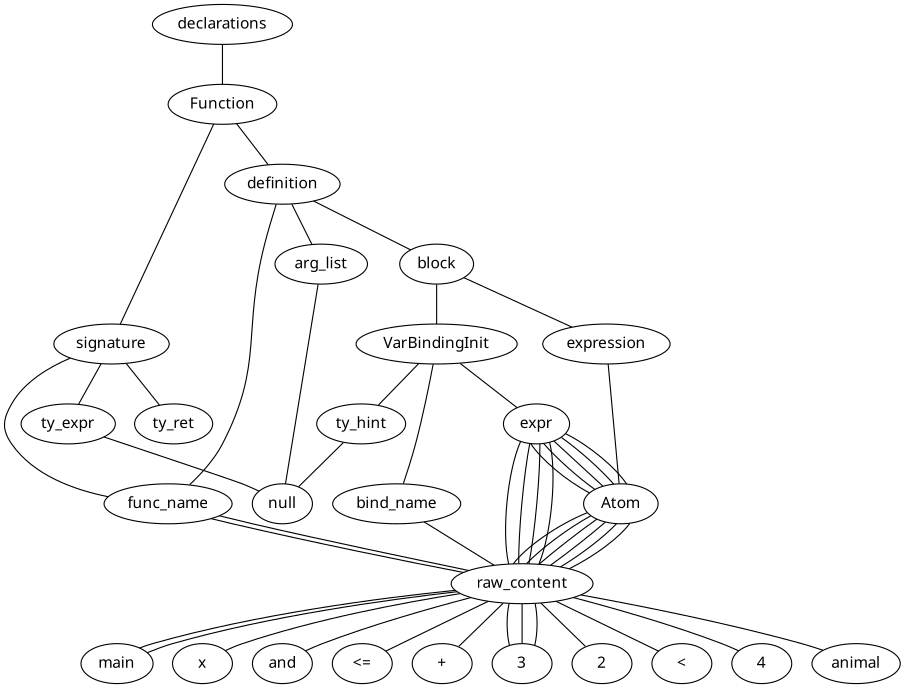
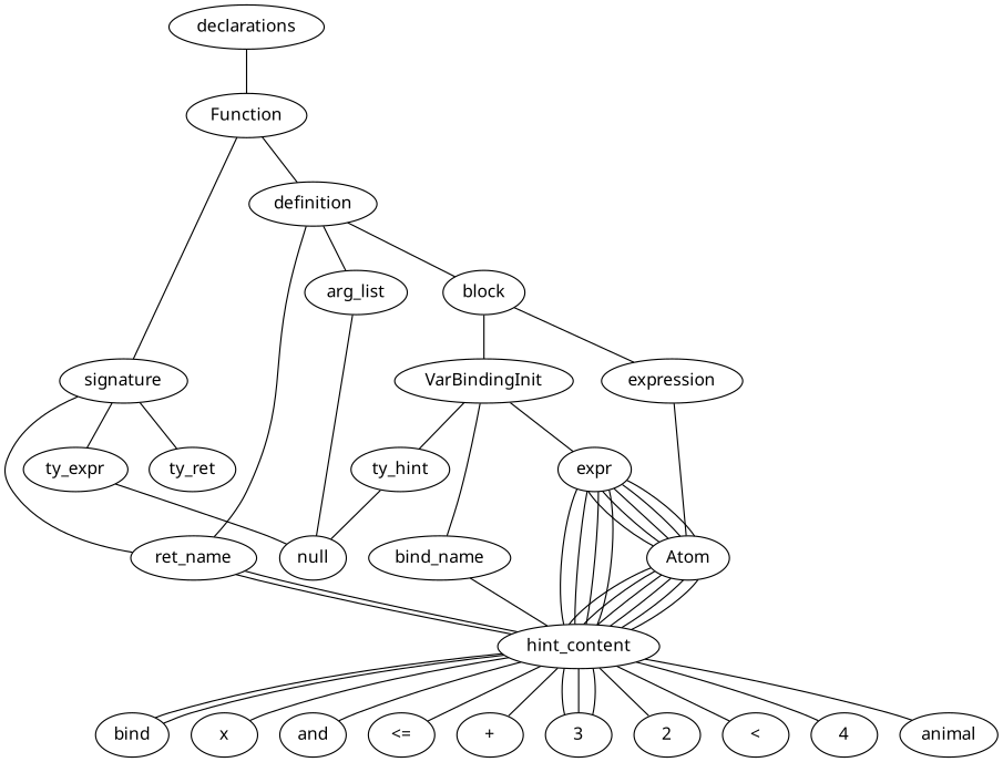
  graph {
    fontname="Noto Sans"
    node [fontname="Noto Sans"]
    edge [fontname="Noto Sans"]
    declarations
    Function
    signature
    definition
-   func_name
+   func_name [label=ret_name]
    n6 [label=ty_expr]
    ty_ret
    arg_list
    block
-   raw_content
+   raw_content [label=hint_content]
    null
-   main
+   main [label=bind]
    x
    and
    "<="
    "+"
    3
    2
    "<"
    4
    animal
    VarBindingInit
    expression
    bind_name
    ty_hint
    expr
    Atom
    declarations -- Function
    Function -- signature
    Function -- definition
    signature -- func_name
    signature -- n6
    signature -- ty_ret
    definition -- func_name
    definition -- arg_list
    definition -- block
    func_name -- raw_content
    func_name -- raw_content
    n6 -- null
    arg_list -- null
    block -- VarBindingInit
    block -- expression
    raw_content -- main
    raw_content -- main
    raw_content -- x
    raw_content -- and
    raw_content -- "<="
    raw_content -- "+"
    raw_content -- 3
    raw_content -- 3
    raw_content -- 3
    raw_content -- 2
    raw_content -- "<"
    raw_content -- 4
    raw_content -- animal
    VarBindingInit -- bind_name
    VarBindingInit -- ty_hint
    VarBindingInit -- expr
    expression -- Atom
    bind_name -- raw_content
    ty_hint -- null
    expr -- raw_content
    expr -- raw_content
    expr -- raw_content
    expr -- raw_content
    expr -- Atom
    expr -- Atom
    expr -- Atom
    expr -- Atom
    expr -- Atom
    Atom -- raw_content
    Atom -- raw_content
    Atom -- raw_content
    Atom -- raw_content
    Atom -- raw_content
    Atom -- raw_content
  }
